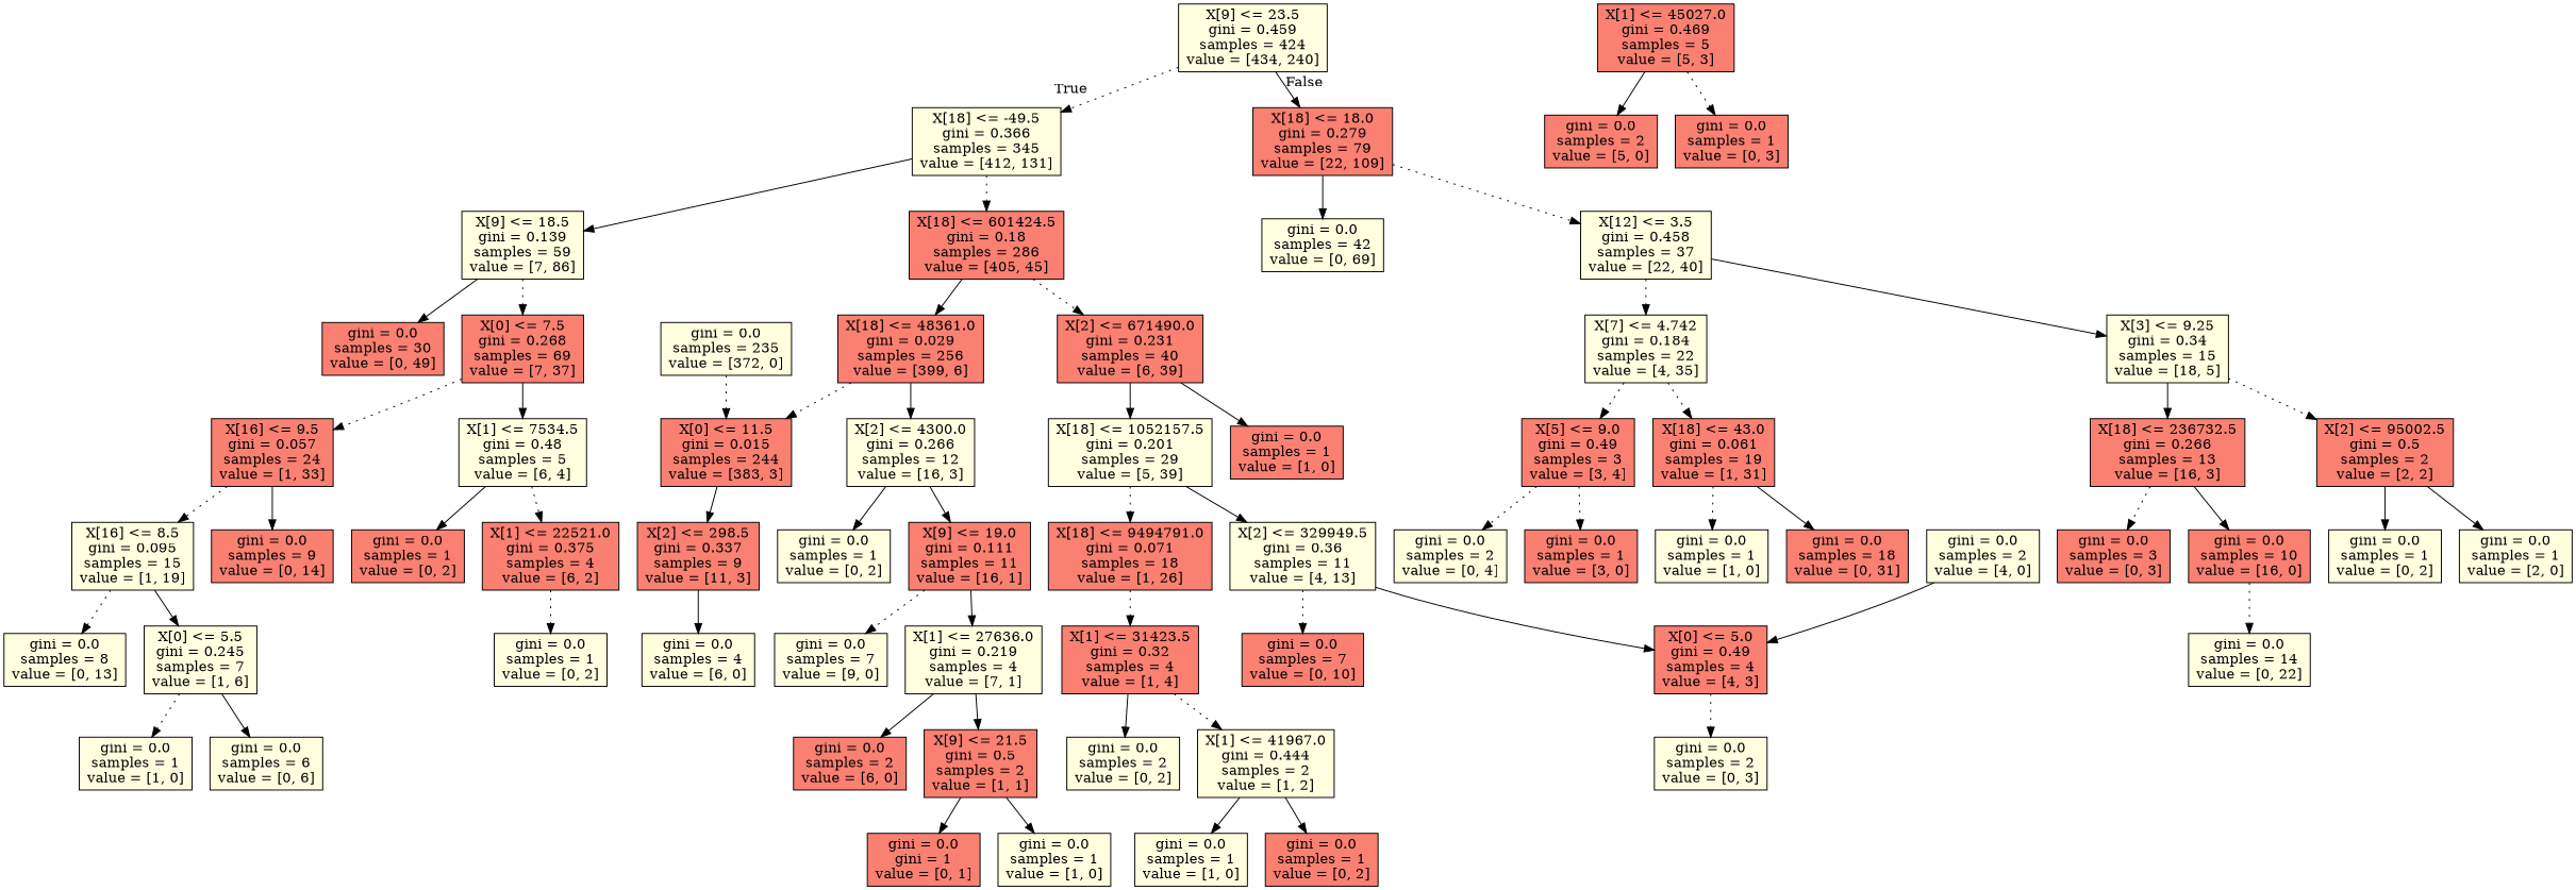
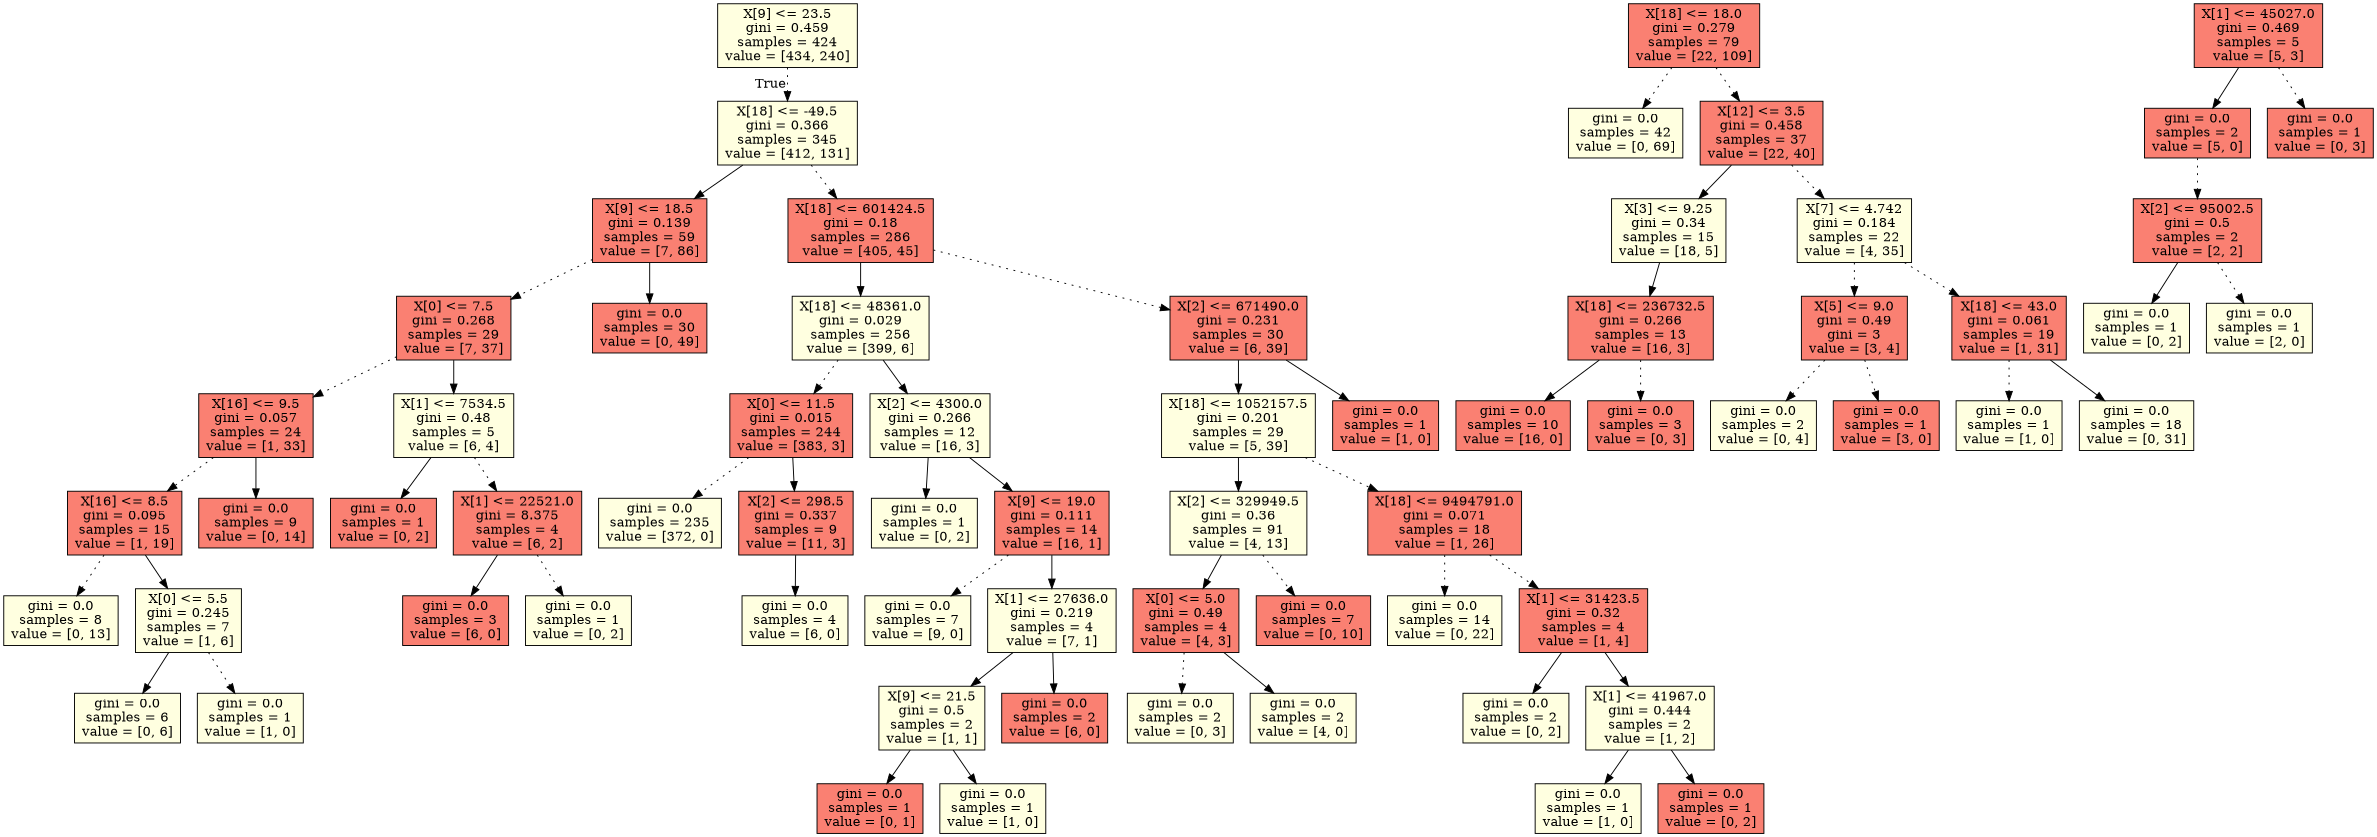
  digraph {
    node [fillcolor=salmon shape=box style=filled]
    edge [style=solid]
    n1 [fillcolor=lightyellow label="X[9] <= 23.5\ngini = 0.459\nsamples = 424\nvalue = [434, 240]"]
    n2 [fillcolor=lightyellow label="X[18] <= -49.5\ngini = 0.366\nsamples = 345\nvalue = [412, 131]"]
    n3 [label="X[18] <= 18.0\ngini = 0.279\nsamples = 79\nvalue = [22, 109]"]
-   n4 [fillcolor=lightyellow label="X[9] <= 18.5\ngini = 0.139\nsamples = 59\nvalue = [7, 86]"]
+   n4 [label="X[9] <= 18.5\ngini = 0.139\nsamples = 59\nvalue = [7, 86]"]
    n5 [label="X[18] <= 601424.5\ngini = 0.18\nsamples = 286\nvalue = [405, 45]"]
    n6 [fillcolor=lightyellow label="gini = 0.0\nsamples = 42\nvalue = [0, 69]"]
-   n7 [fillcolor=lightyellow label="X[12] <= 3.5\ngini = 0.458\nsamples = 37\nvalue = [22, 40]"]
-   n8 [label="X[0] <= 7.5\ngini = 0.268\nsamples = 69\nvalue = [7, 37]"]
+   n7 [label="X[12] <= 3.5\ngini = 0.458\nsamples = 37\nvalue = [22, 40]"]
+   n8 [label="X[0] <= 7.5\ngini = 0.268\nsamples = 29\nvalue = [7, 37]"]
    n9 [label="gini = 0.0\nsamples = 30\nvalue = [0, 49]"]
-   n10 [label="X[18] <= 48361.0\ngini = 0.029\nsamples = 256\nvalue = [399, 6]"]
-   n11 [label="X[2] <= 671490.0\ngini = 0.231\nsamples = 40\nvalue = [6, 39]"]
+   n10 [fillcolor=lightyellow label="X[18] <= 48361.0\ngini = 0.029\nsamples = 256\nvalue = [399, 6]"]
+   n11 [label="X[2] <= 671490.0\ngini = 0.231\nsamples = 30\nvalue = [6, 39]"]
    n12 [label="X[16] <= 9.5\ngini = 0.057\nsamples = 24\nvalue = [1, 33]"]
    n13 [fillcolor=lightyellow label="X[1] <= 7534.5\ngini = 0.48\nsamples = 5\nvalue = [6, 4]"]
-   n14 [fillcolor=lightyellow label="X[16] <= 8.5\ngini = 0.095\nsamples = 15\nvalue = [1, 19]"]
+   n14 [label="X[16] <= 8.5\ngini = 0.095\nsamples = 15\nvalue = [1, 19]"]
    n15 [label="gini = 0.0\nsamples = 9\nvalue = [0, 14]"]
    n16 [label="gini = 0.0\nsamples = 1\nvalue = [0, 2]"]
-   n17 [label="X[1] <= 22521.0\ngini = 0.375\nsamples = 4\nvalue = [6, 2]"]
+   n17 [label="X[1] <= 22521.0\ngini = 8.375\nsamples = 4\nvalue = [6, 2]"]
    n18 [fillcolor=lightyellow label="gini = 0.0\nsamples = 8\nvalue = [0, 13]"]
    n19 [fillcolor=lightyellow label="X[0] <= 5.5\ngini = 0.245\nsamples = 7\nvalue = [1, 6]"]
    n20 [fillcolor=lightyellow label="gini = 0.0\nsamples = 6\nvalue = [0, 6]"]
    n21 [fillcolor=lightyellow label="gini = 0.0\nsamples = 1\nvalue = [1, 0]"]
+   n22 [label="gini = 0.0\nsamples = 3\nvalue = [6, 0]"]
    n23 [fillcolor=lightyellow label="gini = 0.0\nsamples = 1\nvalue = [0, 2]"]
    n24 [label="X[0] <= 11.5\ngini = 0.015\nsamples = 244\nvalue = [383, 3]"]
    n25 [fillcolor=lightyellow label="X[2] <= 4300.0\ngini = 0.266\nsamples = 12\nvalue = [16, 3]"]
    n26 [fillcolor=lightyellow label="X[18] <= 1052157.5\ngini = 0.201\nsamples = 29\nvalue = [5, 39]"]
    n27 [label="gini = 0.0\nsamples = 1\nvalue = [1, 0]"]
    n28 [fillcolor=lightyellow label="gini = 0.0\nsamples = 235\nvalue = [372, 0]"]
    n29 [label="X[2] <= 298.5\ngini = 0.337\nsamples = 9\nvalue = [11, 3]"]
    n30 [fillcolor=lightyellow label="gini = 0.0\nsamples = 1\nvalue = [0, 2]"]
-   n31 [label="X[9] <= 19.0\ngini = 0.111\nsamples = 11\nvalue = [16, 1]"]
+   n31 [label="X[9] <= 19.0\ngini = 0.111\nsamples = 14\nvalue = [16, 1]"]
    n32 [fillcolor=lightyellow label="gini = 0.0\nsamples = 4\nvalue = [6, 0]"]
    n33 [label="X[1] <= 45027.0\ngini = 0.469\nsamples = 5\nvalue = [5, 3]"]
    n34 [label="gini = 0.0\nsamples = 2\nvalue = [5, 0]"]
    n35 [label="gini = 0.0\nsamples = 1\nvalue = [0, 3]"]
    n36 [fillcolor=lightyellow label="gini = 0.0\nsamples = 7\nvalue = [9, 0]"]
    n37 [fillcolor=lightyellow label="X[1] <= 27636.0\ngini = 0.219\nsamples = 4\nvalue = [7, 1]"]
-   n38 [label="X[9] <= 21.5\ngini = 0.5\nsamples = 2\nvalue = [1, 1]"]
+   n38 [fillcolor=lightyellow label="X[9] <= 21.5\ngini = 0.5\nsamples = 2\nvalue = [1, 1]"]
    n39 [label="gini = 0.0\nsamples = 2\nvalue = [6, 0]"]
-   n40 [label="gini = 0.0\ngini = 1\nvalue = [0, 1]"]
+   n40 [label="gini = 0.0\nsamples = 1\nvalue = [0, 1]"]
    n41 [fillcolor=lightyellow label="gini = 0.0\nsamples = 1\nvalue = [1, 0]"]
-   n42 [fillcolor=lightyellow label="X[2] <= 329949.5\ngini = 0.36\nsamples = 11\nvalue = [4, 13]"]
+   n42 [fillcolor=lightyellow label="X[2] <= 329949.5\ngini = 0.36\nsamples = 91\nvalue = [4, 13]"]
    n43 [label="X[18] <= 9494791.0\ngini = 0.071\nsamples = 18\nvalue = [1, 26]"]
    n44 [label="X[0] <= 5.0\ngini = 0.49\nsamples = 4\nvalue = [4, 3]"]
    n45 [label="gini = 0.0\nsamples = 7\nvalue = [0, 10]"]
    n46 [fillcolor=lightyellow label="gini = 0.0\nsamples = 14\nvalue = [0, 22]"]
    n47 [label="X[1] <= 31423.5\ngini = 0.32\nsamples = 4\nvalue = [1, 4]"]
    n48 [fillcolor=lightyellow label="gini = 0.0\nsamples = 2\nvalue = [0, 3]"]
    n49 [fillcolor=lightyellow label="gini = 0.0\nsamples = 2\nvalue = [4, 0]"]
    n50 [fillcolor=lightyellow label="gini = 0.0\nsamples = 2\nvalue = [0, 2]"]
    n51 [fillcolor=lightyellow label="X[1] <= 41967.0\ngini = 0.444\nsamples = 2\nvalue = [1, 2]"]
    n52 [fillcolor=lightyellow label="gini = 0.0\nsamples = 1\nvalue = [1, 0]"]
    n53 [label="gini = 0.0\nsamples = 1\nvalue = [0, 2]"]
    n54 [fillcolor=lightyellow label="X[3] <= 9.25\ngini = 0.34\nsamples = 15\nvalue = [18, 5]"]
    n55 [fillcolor=lightyellow label="X[7] <= 4.742\ngini = 0.184\nsamples = 22\nvalue = [4, 35]"]
    n56 [label="X[18] <= 236732.5\ngini = 0.266\nsamples = 13\nvalue = [16, 3]"]
    n57 [label="X[2] <= 95002.5\ngini = 0.5\nsamples = 2\nvalue = [2, 2]"]
-   n58 [label="X[5] <= 9.0\ngini = 0.49\nsamples = 3\nvalue = [3, 4]"]
+   n58 [label="X[5] <= 9.0\ngini = 0.49\ngini = 3\nvalue = [3, 4]"]
    n59 [label="X[18] <= 43.0\ngini = 0.061\nsamples = 19\nvalue = [1, 31]"]
    n60 [label="gini = 0.0\nsamples = 10\nvalue = [16, 0]"]
    n61 [label="gini = 0.0\nsamples = 3\nvalue = [0, 3]"]
    n62 [fillcolor=lightyellow label="gini = 0.0\nsamples = 1\nvalue = [0, 2]"]
    n63 [fillcolor=lightyellow label="gini = 0.0\nsamples = 1\nvalue = [2, 0]"]
    n64 [fillcolor=lightyellow label="gini = 0.0\nsamples = 2\nvalue = [0, 4]"]
    n65 [label="gini = 0.0\nsamples = 1\nvalue = [3, 0]"]
    n66 [fillcolor=lightyellow label="gini = 0.0\nsamples = 1\nvalue = [1, 0]"]
-   n67 [label="gini = 0.0\nsamples = 18\nvalue = [0, 31]"]
+   n67 [fillcolor=lightyellow label="gini = 0.0\nsamples = 18\nvalue = [0, 31]"]
    n1 -> n2 [headlabel=True labelangle=45 labeldistance=2.5 style=dotted]
-   n1 -> n3 [headlabel=False labelangle=-45 labeldistance=2.5]
    n2 -> n4
    n2 -> n5 [style=dotted]
-   n3 -> n6
+   n3 -> n6 [style=dotted]
    n3 -> n7 [style=dotted]
    n4 -> n8 [style=dotted]
    n4 -> n9
    n5 -> n10
    n5 -> n11 [style=dotted]
    n7 -> n54
    n7 -> n55 [style=dotted]
    n8 -> n12 [style=dotted]
    n8 -> n13
    n10 -> n24 [style=dotted]
    n10 -> n25
    n11 -> n26
    n11 -> n27
    n12 -> n14 [style=dotted]
    n12 -> n15
    n13 -> n16
    n13 -> n17 [style=dotted]
    n14 -> n18 [style=dotted]
    n14 -> n19
+   n17 -> n22
    n17 -> n23 [style=dotted]
    n19 -> n20
    n19 -> n21 [style=dotted]
-   n28 -> n24 [style=dotted]
+   n24 -> n28 [style=dotted]
    n24 -> n29
    n25 -> n30
    n25 -> n31
    n26 -> n42
    n26 -> n43 [style=dotted]
    n29 -> n32
    n31 -> n36 [style=dotted]
    n31 -> n37
    n33 -> n34
    n33 -> n35 [style=dotted]
    n37 -> n38
    n37 -> n39
    n38 -> n40
    n38 -> n41
    n42 -> n44
    n42 -> n45 [style=dotted]
-   n60 -> n46 [style=dotted]
+   n43 -> n46 [style=dotted]
    n43 -> n47 [style=dotted]
    n44 -> n48 [style=dotted]
-   n49 -> n44
+   n44 -> n49
    n47 -> n50
-   n47 -> n51 [style=dotted]
+   n47 -> n51
    n51 -> n52
    n51 -> n53
    n54 -> n56
-   n54 -> n57 [style=dotted]
+   n34 -> n57 [style=dotted]
    n55 -> n58 [style=dotted]
    n55 -> n59 [style=dotted]
    n56 -> n60
    n56 -> n61 [style=dotted]
    n57 -> n62
-   n57 -> n63
+   n57 -> n63 [style=dotted]
    n58 -> n64 [style=dotted]
    n58 -> n65 [style=dotted]
    n59 -> n66 [style=dotted]
    n59 -> n67
  }
